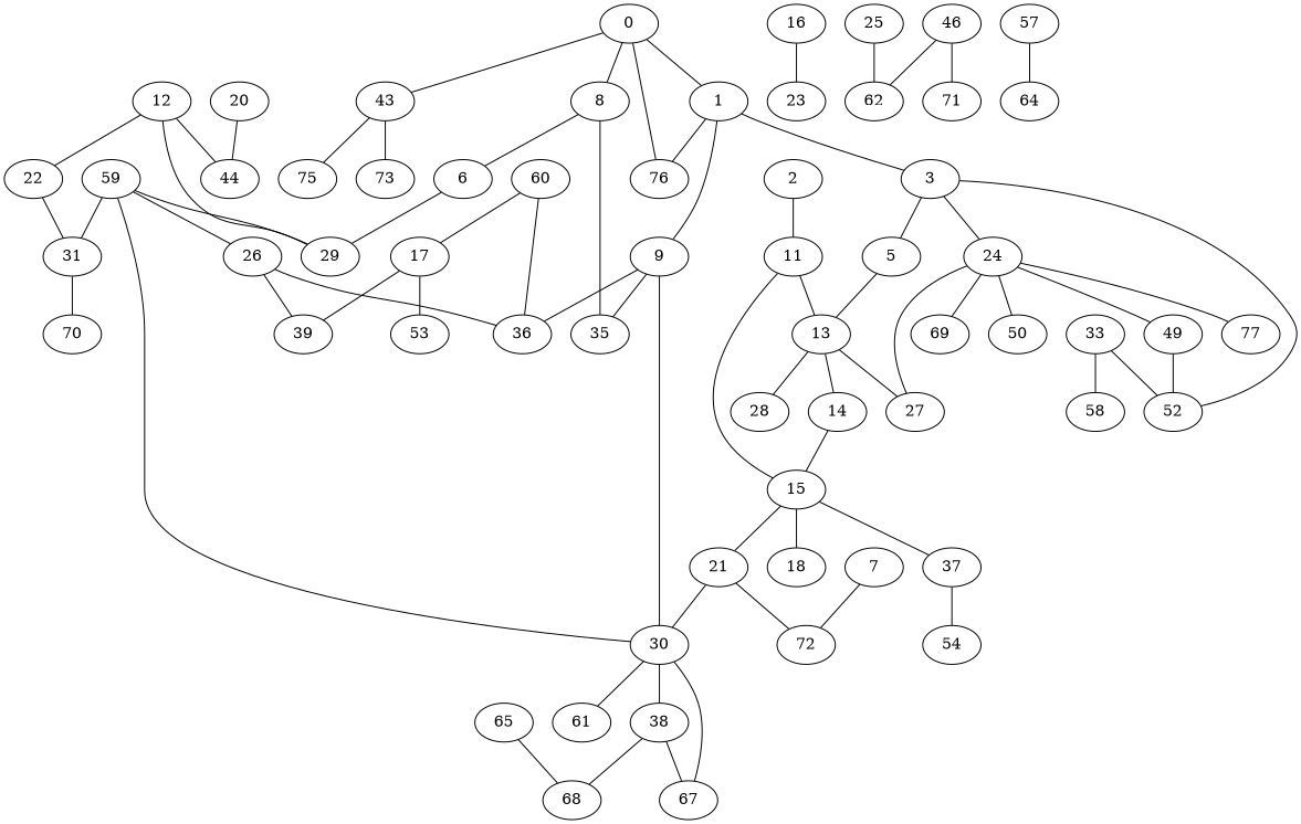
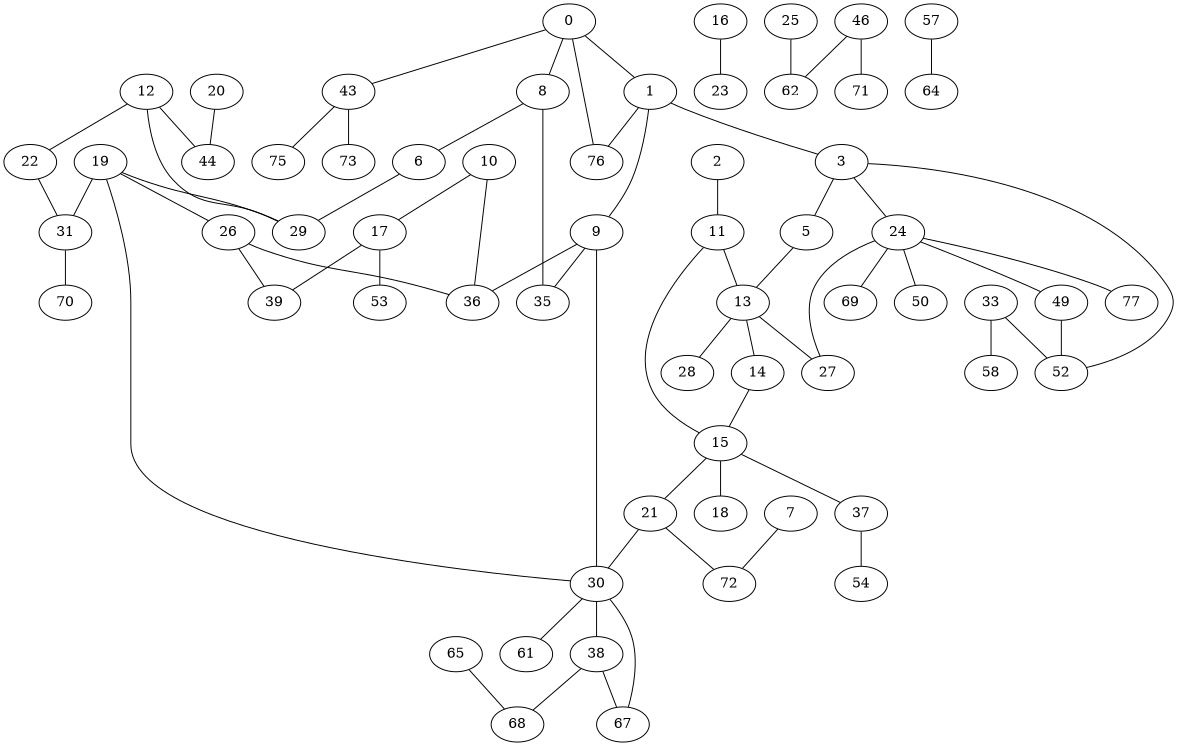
  graph {
    0
    1
    76
    n4 [label=8]
    43
    3
    9
    6
    35
    30
    67
    61
    38
    73
    75
    5
    52
    24
    36
    12
    29
    22
    44
    68
    13
    31
    2
    11
    15
    27
    14
    28
    18
    37
    21
    7
    72
-   10 [label=60]
+   10
    17
    39
    53
    54
    70
    16
    23
-   19 [label=59]
+   19
    26
    20
    69
    50
    49
    77
    25
    62
    33
    58
    46
    71
    57
    64
    65
    0 -- 1
    0 -- 76
    0 -- n4
    0 -- 43
    1 -- 76
    1 -- 3
    1 -- 9
    n4 -- 6
    n4 -- 35
    43 -- 73
    43 -- 75
    3 -- 5
    3 -- 52
    3 -- 24
    9 -- 35
    9 -- 30
    9 -- 36
    6 -- 29
    30 -- 67
    30 -- 61
    30 -- 38
    38 -- 67
    38 -- 68
    5 -- 13
    24 -- 27
    24 -- 69
    24 -- 50
    24 -- 49
    24 -- 77
    12 -- 29
    12 -- 22
    12 -- 44
    22 -- 31
    13 -- 27
    13 -- 14
    13 -- 28
    31 -- 70
    2 -- 11
    11 -- 13
    11 -- 15
    15 -- 18
    15 -- 37
    15 -- 21
    14 -- 15
    37 -- 54
    21 -- 30
    21 -- 72
    7 -- 72
    10 -- 36
    10 -- 17
    17 -- 39
    17 -- 53
    16 -- 23
    19 -- 30
    19 -- 29
    19 -- 31
    19 -- 26
    26 -- 36
    26 -- 39
    20 -- 44
    49 -- 52
    25 -- 62
    33 -- 52
    33 -- 58
    46 -- 62
    46 -- 71
    57 -- 64
    65 -- 68
  }
